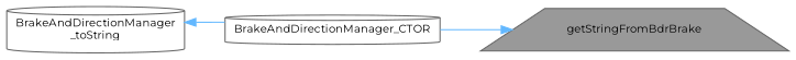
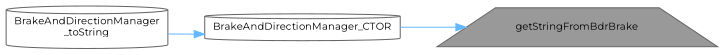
  digraph {
    fontname=Montserrat
    rankdir=RL
    node [color=grey40 fillcolor=white fontname=Montserrat fontsize=10 shape=cylinder style=filled]
    edge [color=steelblue1 dir=back fontname=Montserrat fontsize=10 labelfontname=Helvetica labelfontsize=10 style=solid]
    n1 [color=gray40 fillcolor=grey60 fontcolor=black height=0.2 label=getStringFromBdrBrake shape=trapezium width=0.4]
    n2 [height=0.2 label=BrakeAndDirectionManager_CTOR width=0.4]
    n3 [height=0.2 label="BrakeAndDirectionManager\l_toString" width=0.4]
    n1 -> n2
-   n3 -> n2
+   n2 -> n3
  }
